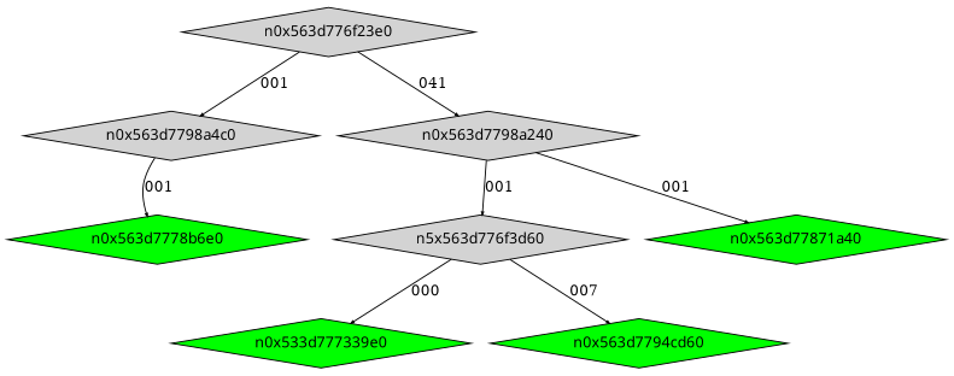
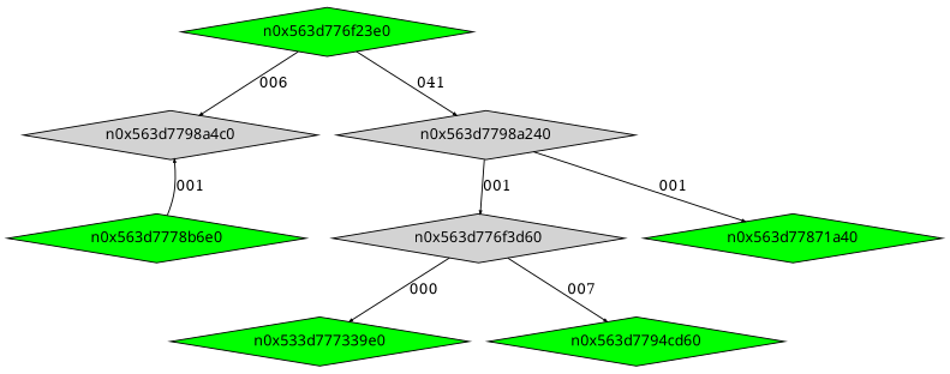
  digraph {
    node [fontname=Terminus shape=diamond style=filled]
    edge [arrowsize=.3]
-   n0x563d776f23e0 [height=.1 width=.1]
+   n0x563d776f23e0 [height=.1 width=.1 fillcolor=green]
    n0x563d7798a4c0 [height=.1 width=.1]
    n0x563d7798a240 [height=.1 width=.1]
    n0x563d7778b6e0 [fillcolor=green height=.1 width=.1]
-   n0x563d776f3d60 [height=.1 width=.1 label=n5x563d776f3d60]
+   n0x563d776f3d60 [height=.1 width=.1]
    n0x563d77871a40 [fillcolor=green height=.1 width=.1]
    n7 [fillcolor=green height=.1 label=n0x533d777339e0 width=.1]
    n0x563d7794cd60 [fillcolor=green height=.1 width=.1]
-   n0x563d776f23e0 -> n0x563d7798a4c0 [label=001]
+   n0x563d776f23e0 -> n0x563d7798a4c0 [label=006]
    n0x563d776f23e0 -> n0x563d7798a240 [label=041]
-   n0x563d7798a4c0 -> n0x563d7778b6e0 [label=001]
+   n0x563d7778b6e0 -> n0x563d7798a4c0 [label=001]
    n0x563d7798a240 -> n0x563d776f3d60 [label=001]
    n0x563d7798a240 -> n0x563d77871a40 [label=001]
    n0x563d776f3d60 -> n7 [label=000]
    n0x563d776f3d60 -> n0x563d7794cd60 [label=007]
  }
